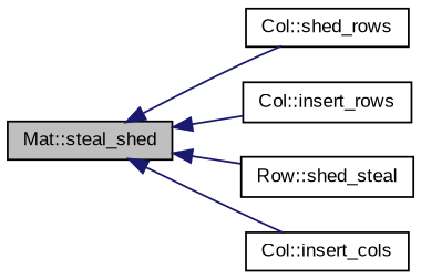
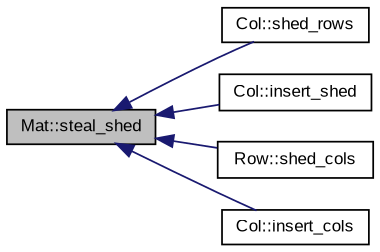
  digraph {
    fontname="Liberation Sans"
    rankdir=LR
    node [color=black fillcolor=white fontname="Liberation Sans" fontsize=10 shape=record style=filled]
    edge [color=midnightblue dir=back fontname="Liberation Sans" fontsize=10 labelfontname=Helvetica labelfontsize=10 style=solid]
    n1 [fillcolor=grey75 fontcolor=black height=0.2 label="Mat::steal_shed" width=0.4]
    n2 [height=0.2 label="Col::shed_rows" width=0.4]
-   n3 [height=0.2 label="Col::insert_rows" width=0.4]
-   n4 [height=0.2 label="Row::shed_steal" width=0.4]
+   n3 [height=0.2 label="Col::insert_shed" width=0.4]
+   n4 [height=0.2 label="Row::shed_cols" width=0.4]
    n5 [height=0.2 label="Col::insert_cols" width=0.4]
    n1 -> n2
    n1 -> n3
    n1 -> n4
    n1 -> n5
  }
